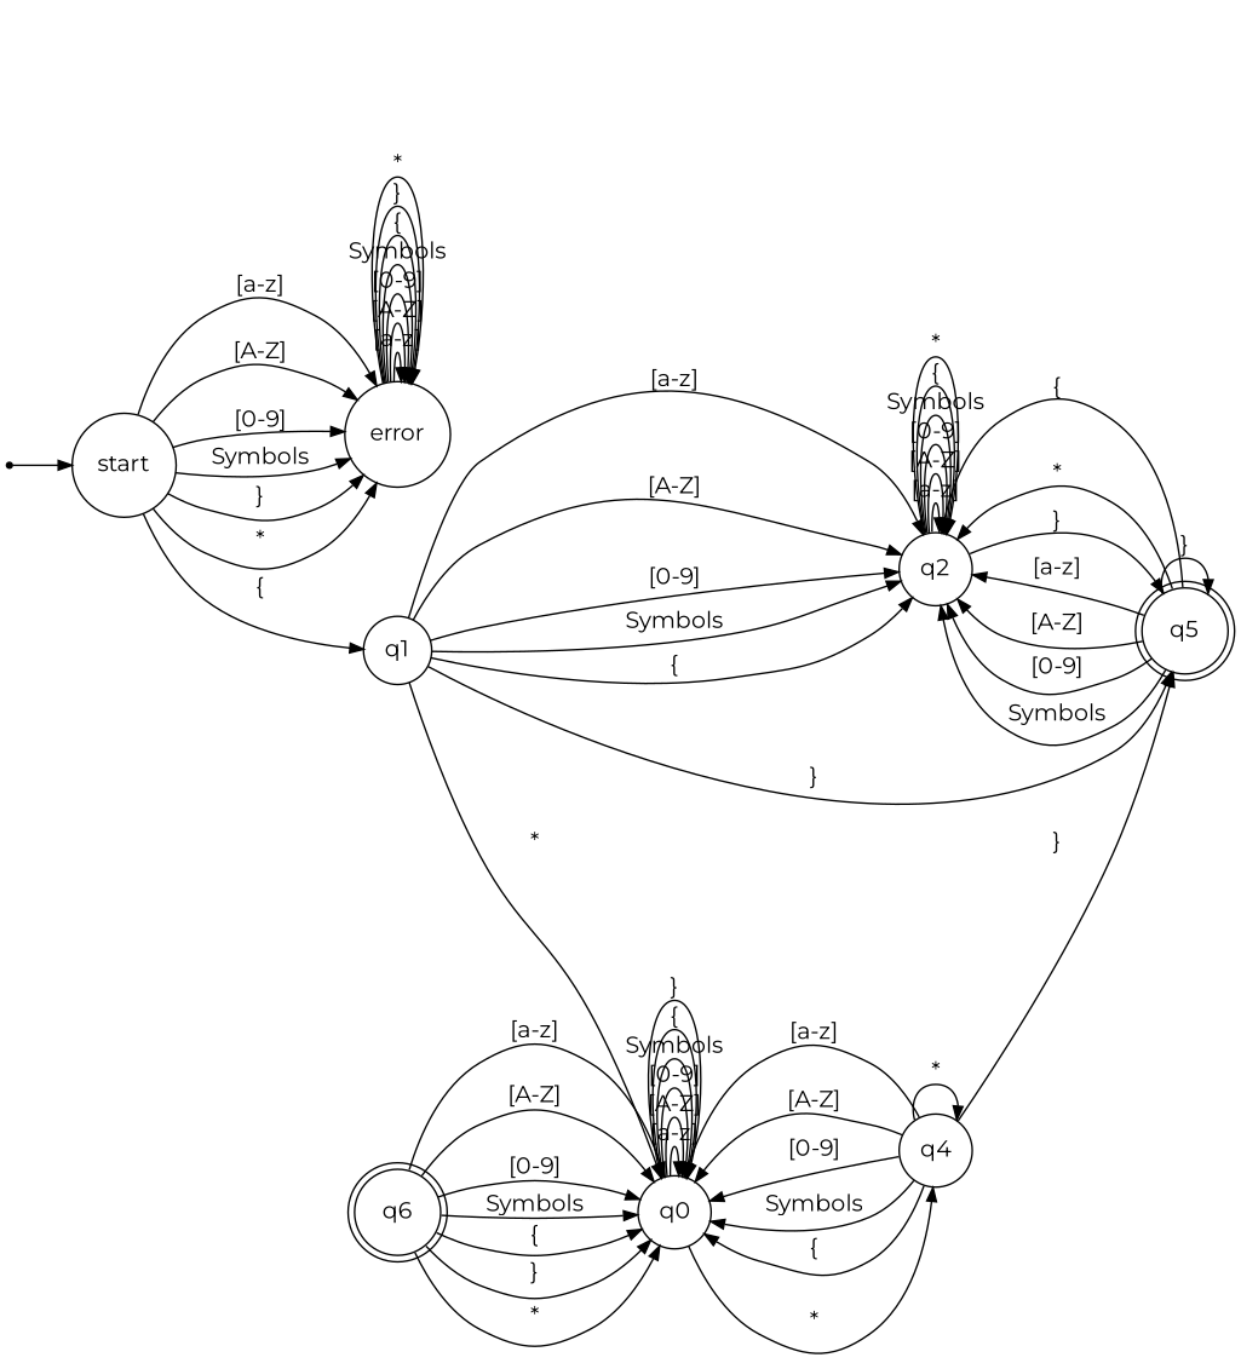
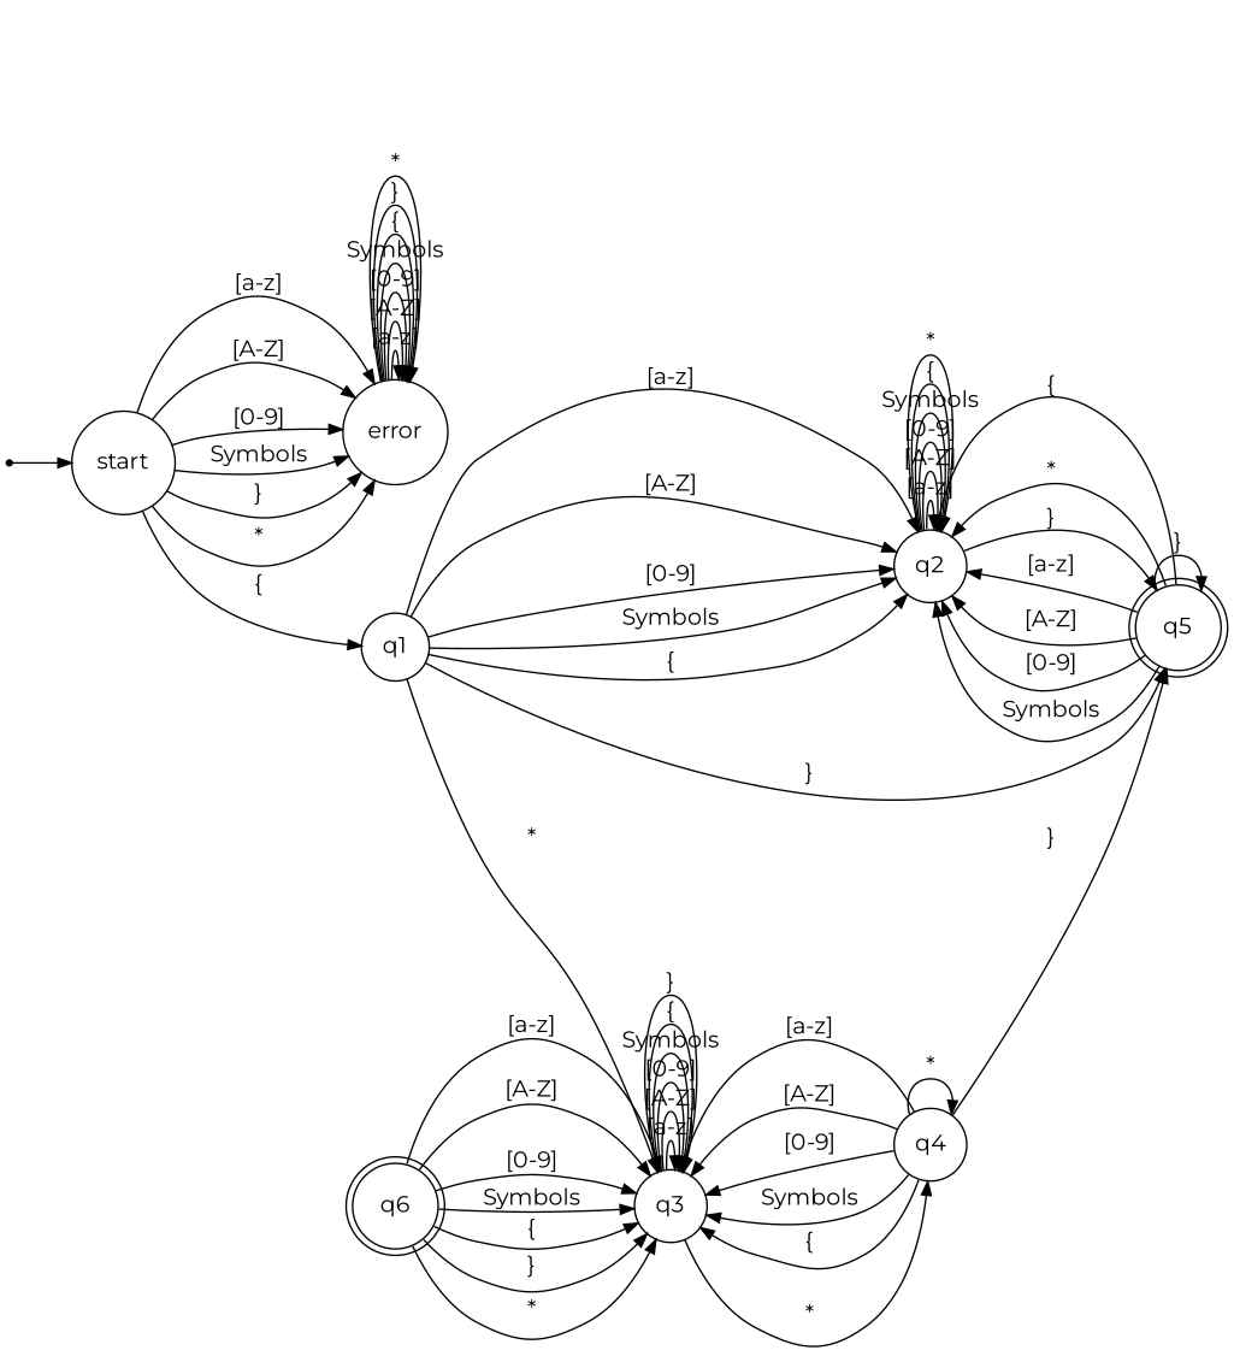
  digraph {
    fontname=Montserrat
    rankdir=LR
    ranksep=0.5
    node [fontname=Montserrat fontsize=14.0 shape=circle]
    edge [arrowsize=0.85 fontname=Montserrat fontsize=14.0]
    Initial [shape=point]
    start
    error
    q1
    q2
-   q3 [label=q0]
+   q3
    q5 [shape=doublecircle]
    q4
    q6 [shape=doublecircle]
    Initial -> start [fontsize=""]
    start -> error [label=" [a-z] "]
    start -> error [label=" [A-Z] "]
    start -> error [label=" [0-9] "]
    start -> error [label=" Symbols "]
    start -> error [label=" } "]
    start -> error [label=" * "]
    start -> q1 [label=" { "]
    error -> error [label=" [a-z] "]
    error -> error [label=" [A-Z] "]
    error -> error [label=" [0-9] "]
    error -> error [label=" Symbols "]
    error -> error [label=" { "]
    error -> error [label=" } "]
    error -> error [label=" * "]
    q1 -> q2 [label=" [a-z] "]
    q1 -> q2 [label=" [A-Z] "]
    q1 -> q2 [label=" [0-9] "]
    q1 -> q2 [label=" Symbols "]
    q1 -> q2 [label=" { "]
    q1 -> q3 [label=" * "]
    q1 -> q5 [label=" } "]
    q2 -> q2 [label=" [a-z] "]
    q2 -> q2 [label=" [A-Z] "]
    q2 -> q2 [label=" [0-9] "]
    q2 -> q2 [label=" Symbols "]
    q2 -> q2 [label=" { "]
    q2 -> q2 [label=" * "]
    q2 -> q5 [label=" } "]
    q3 -> q3 [label=" [a-z] "]
    q3 -> q3 [label=" [A-Z] "]
    q3 -> q3 [label=" [0-9] "]
    q3 -> q3 [label=" Symbols "]
    q3 -> q3 [label=" { "]
    q3 -> q3 [label=" } "]
    q3 -> q4 [label=" * "]
    q5 -> q2 [label=" [a-z] "]
    q5 -> q2 [label=" [A-Z] "]
    q5 -> q2 [label=" [0-9] "]
    q5 -> q2 [label=" Symbols "]
    q5 -> q2 [label=" { "]
    q5 -> q2 [label=" * "]
    q5 -> q5 [label=" } "]
    q4 -> q3 [label=" [a-z] "]
    q4 -> q3 [label=" [A-Z] "]
    q4 -> q3 [label=" [0-9] "]
    q4 -> q3 [label=" Symbols "]
    q4 -> q3 [label=" { "]
    q4 -> q5 [label=" } "]
    q4 -> q4 [label=" * "]
    q6 -> q3 [label=" [a-z] "]
    q6 -> q3 [label=" [A-Z] "]
    q6 -> q3 [label=" [0-9] "]
    q6 -> q3 [label=" Symbols "]
    q6 -> q3 [label=" { "]
    q6 -> q3 [label=" } "]
    q6 -> q3 [label=" * "]
  }
